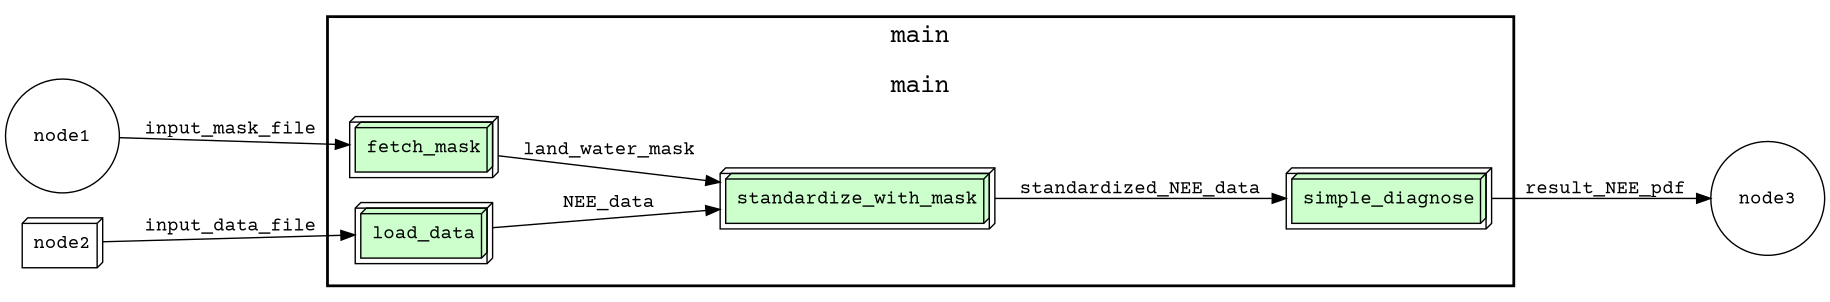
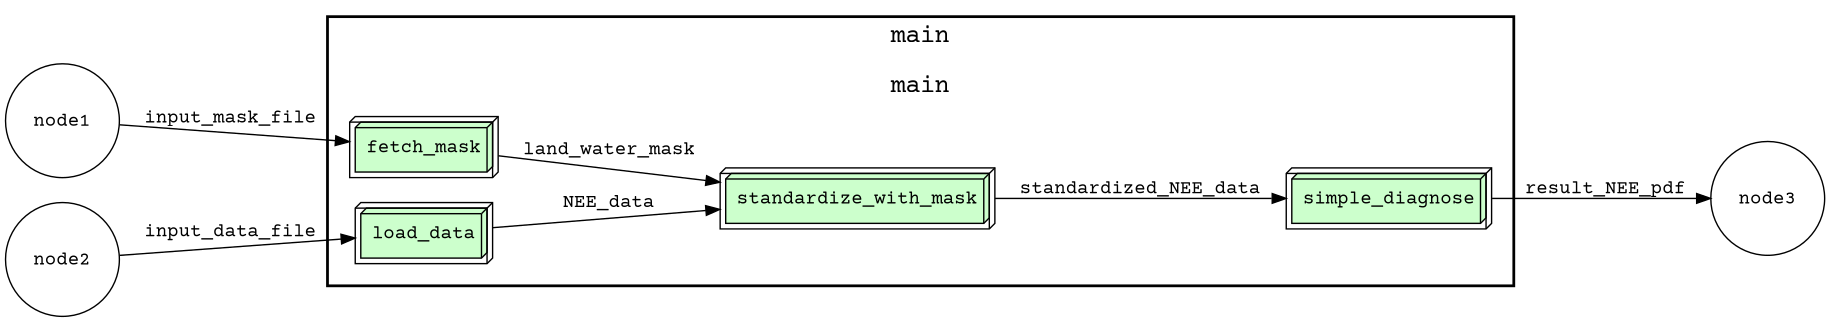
  digraph {
    fontname="Courier Prime"
    rankdir=LR
    node [fillcolor="#CCFFCC" fontname="Courier Prime" peripheries=2 shape=box3d style=filled]
    edge [fontname="Courier Prime"]
    n1 [label=fetch_mask width=0.1]
    n2 [label=load_data width=0.1]
    n3 [label=standardize_with_mask width=0.1]
    n4 [label=simple_diagnose width=0.1]
    node1 [fillcolor="#FFFFFF" peripheries=1 shape=circle width=0.1]
-   node2 [fillcolor="#FFFFFF" peripheries=1 width=0.1]
+   node2 [fillcolor="#FFFFFF" peripheries=1 shape=circle width=0.1]
    node3 [fillcolor="#FFFFFF" peripheries=1 shape=circle width=0.1]
    subgraph cluster_1 {
      fontsize=18
      label=main
      penwidth=2
      subgraph cluster_2 {
        color=white
        fontsize=18
        penwidth=2
        n1
        n2
        n3
        n4
      }
    }
    n1 -> n3 [label=land_water_mask]
    n2 -> n3 [label=NEE_data]
    n3 -> n4 [label=standardized_NEE_data]
    n4 -> node3 [label=result_NEE_pdf]
    node1 -> n1 [label=input_mask_file]
    node2 -> n2 [label=input_data_file]
  }
